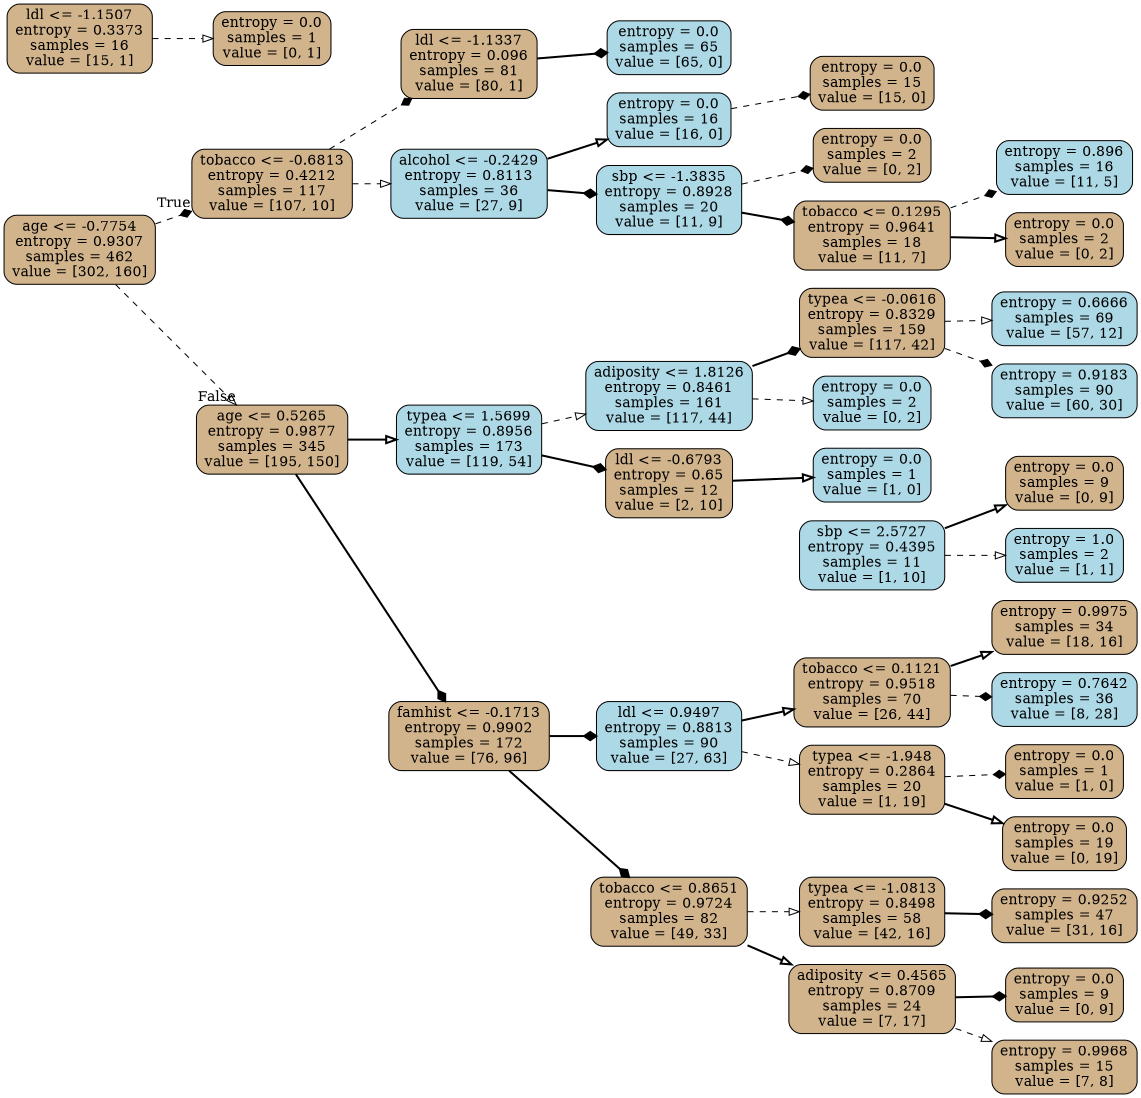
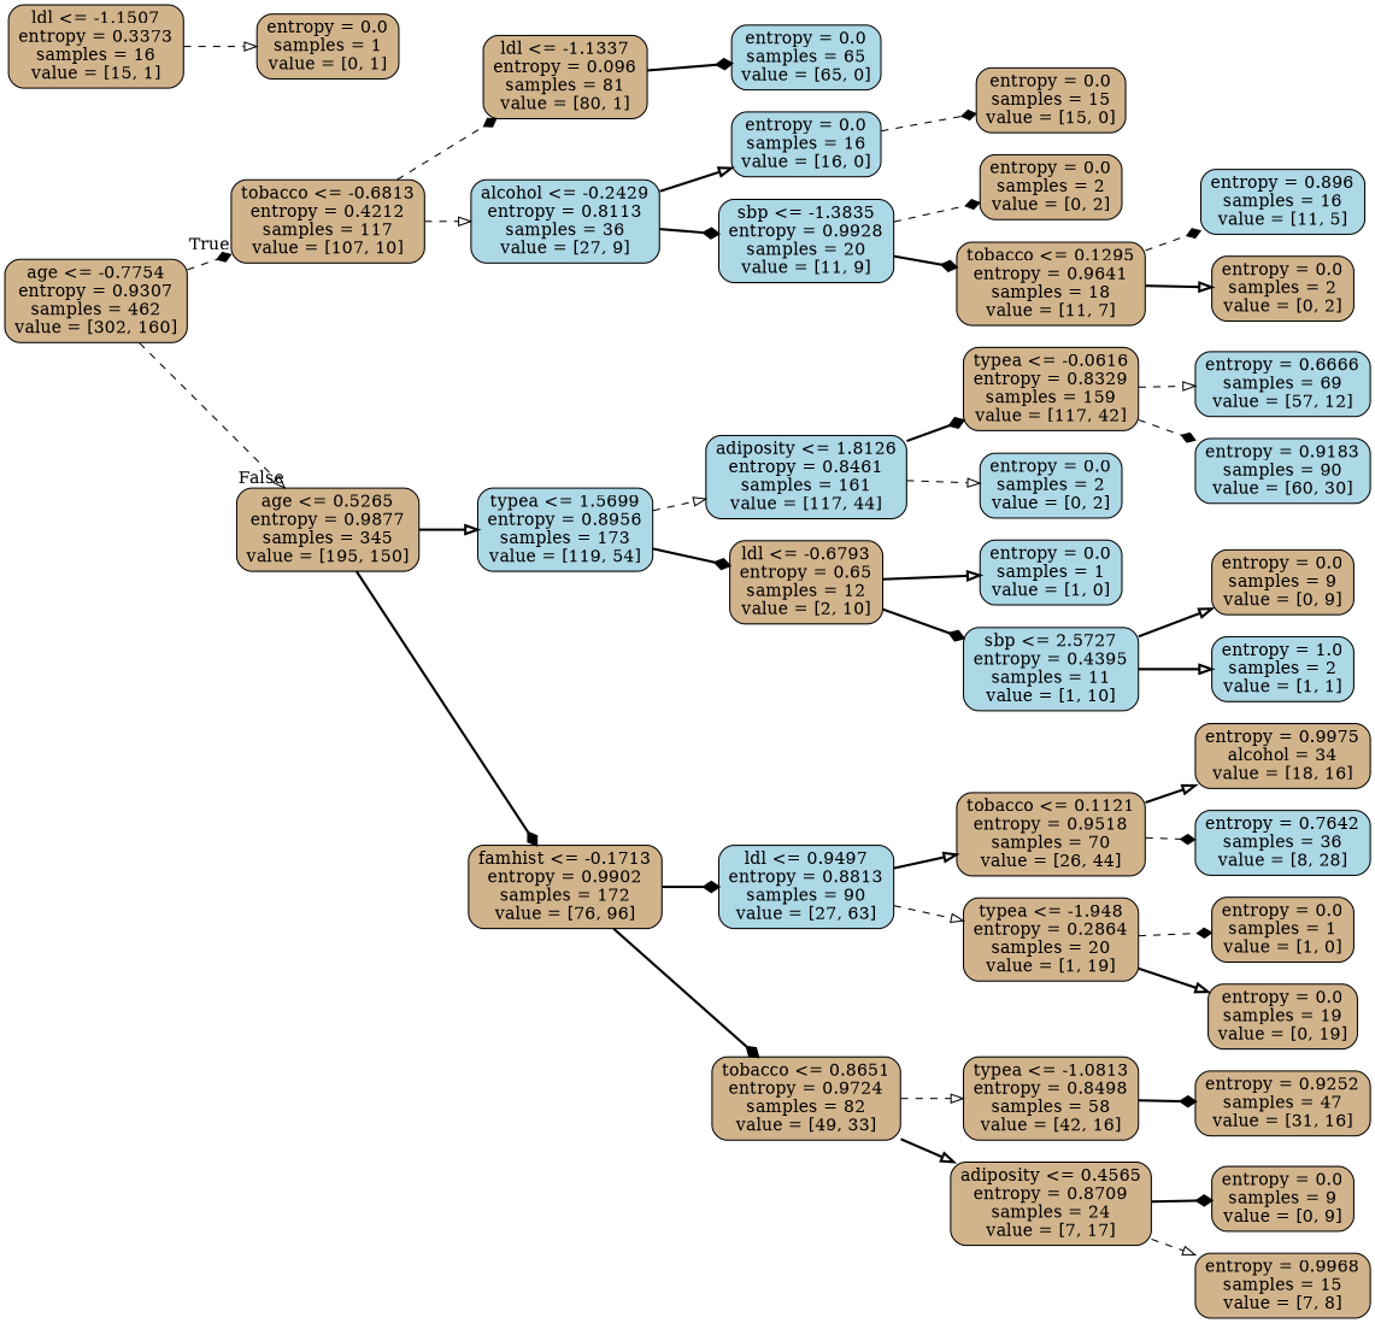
  digraph {
    fontname="DejaVu Serif"
    rankdir=LR
    node [color=black fillcolor=tan fontname="DejaVu Serif" shape=box style="filled, rounded"]
    edge [arrowhead=diamond fontname="DejaVu Serif" style=bold]
    n1 [label="age <= -0.7754\nentropy = 0.9307\nsamples = 462\nvalue = [302, 160]"]
    n2 [label="tobacco <= -0.6813\nentropy = 0.4212\nsamples = 117\nvalue = [107, 10]"]
    n3 [label="age <= 0.5265\nentropy = 0.9877\nsamples = 345\nvalue = [195, 150]"]
    n4 [label="ldl <= -1.1337\nentropy = 0.096\nsamples = 81\nvalue = [80, 1]"]
    n5 [fillcolor=lightblue label="alcohol <= -0.2429\nentropy = 0.8113\nsamples = 36\nvalue = [27, 9]"]
    n6 [fillcolor=lightblue label="typea <= 1.5699\nentropy = 0.8956\nsamples = 173\nvalue = [119, 54]"]
    n7 [label="famhist <= -0.1713\nentropy = 0.9902\nsamples = 172\nvalue = [76, 96]"]
    n8 [fillcolor=lightblue label="entropy = 0.0\nsamples = 65\nvalue = [65, 0]"]
    n9 [fillcolor=lightblue label="entropy = 0.0\nsamples = 16\nvalue = [16, 0]"]
-   n10 [fillcolor=lightblue label="sbp <= -1.3835\nentropy = 0.8928\nsamples = 20\nvalue = [11, 9]"]
+   n10 [fillcolor=lightblue label="sbp <= -1.3835\nentropy = 0.9928\nsamples = 20\nvalue = [11, 9]"]
    n11 [label="ldl <= -1.1507\nentropy = 0.3373\nsamples = 16\nvalue = [15, 1]"]
    n12 [label="entropy = 0.0\nsamples = 1\nvalue = [0, 1]"]
    n13 [label="entropy = 0.0\nsamples = 15\nvalue = [15, 0]"]
    n14 [label="entropy = 0.0\nsamples = 2\nvalue = [0, 2]"]
    n15 [label="tobacco <= 0.1295\nentropy = 0.9641\nsamples = 18\nvalue = [11, 7]"]
    n16 [fillcolor=lightblue label="entropy = 0.896\nsamples = 16\nvalue = [11, 5]"]
    n17 [label="entropy = 0.0\nsamples = 2\nvalue = [0, 2]"]
    n18 [fillcolor=lightblue label="adiposity <= 1.8126\nentropy = 0.8461\nsamples = 161\nvalue = [117, 44]"]
    n19 [label="ldl <= -0.6793\nentropy = 0.65\nsamples = 12\nvalue = [2, 10]"]
    n20 [fillcolor=lightblue label="ldl <= 0.9497\nentropy = 0.8813\nsamples = 90\nvalue = [27, 63]"]
    n21 [label="tobacco <= 0.8651\nentropy = 0.9724\nsamples = 82\nvalue = [49, 33]"]
    n22 [label="typea <= -0.0616\nentropy = 0.8329\nsamples = 159\nvalue = [117, 42]"]
    n23 [fillcolor=lightblue label="entropy = 0.0\nsamples = 2\nvalue = [0, 2]"]
    n24 [fillcolor=lightblue label="entropy = 0.0\nsamples = 1\nvalue = [1, 0]"]
    n25 [fillcolor=lightblue label="sbp <= 2.5727\nentropy = 0.4395\nsamples = 11\nvalue = [1, 10]"]
    n26 [fillcolor=lightblue label="entropy = 0.6666\nsamples = 69\nvalue = [57, 12]"]
    n27 [fillcolor=lightblue label="entropy = 0.9183\nsamples = 90\nvalue = [60, 30]"]
    n28 [label="entropy = 0.0\nsamples = 9\nvalue = [0, 9]"]
    n29 [fillcolor=lightblue label="entropy = 1.0\nsamples = 2\nvalue = [1, 1]"]
    n30 [label="tobacco <= 0.1121\nentropy = 0.9518\nsamples = 70\nvalue = [26, 44]"]
    n31 [label="typea <= -1.948\nentropy = 0.2864\nsamples = 20\nvalue = [1, 19]"]
    n32 [label="typea <= -1.0813\nentropy = 0.8498\nsamples = 58\nvalue = [42, 16]"]
    n33 [label="adiposity <= 0.4565\nentropy = 0.8709\nsamples = 24\nvalue = [7, 17]"]
-   n34 [label="entropy = 0.9975\nsamples = 34\nvalue = [18, 16]"]
+   n34 [label="entropy = 0.9975\nalcohol = 34\nvalue = [18, 16]"]
    n35 [fillcolor=lightblue label="entropy = 0.7642\nsamples = 36\nvalue = [8, 28]"]
    n36 [label="entropy = 0.0\nsamples = 1\nvalue = [1, 0]"]
    n37 [label="entropy = 0.0\nsamples = 19\nvalue = [0, 19]"]
    n38 [label="entropy = 0.9252\nsamples = 47\nvalue = [31, 16]"]
    n39 [label="entropy = 0.0\nsamples = 9\nvalue = [0, 9]"]
    n40 [label="entropy = 0.9968\nsamples = 15\nvalue = [7, 8]"]
    n1 -> n2 [headlabel=True labelangle=45 labeldistance=2.5 style=dashed]
    n1 -> n3 [arrowhead=onormal headlabel=False labelangle=-45 labeldistance=2.5 style=dashed]
    n2 -> n4 [style=dashed]
    n2 -> n5 [arrowhead=onormal style=dashed]
    n3 -> n6 [arrowhead=onormal]
    n3 -> n7
    n4 -> n8
    n5 -> n9 [arrowhead=onormal]
    n5 -> n10
    n6 -> n18 [arrowhead=onormal style=dashed]
    n6 -> n19
    n7 -> n20
    n7 -> n21
    n9 -> n13 [style=dashed]
    n10 -> n14 [style=dashed]
    n10 -> n15
    n11 -> n12 [arrowhead=onormal style=dashed]
    n15 -> n16 [style=dashed]
    n15 -> n17 [arrowhead=onormal]
    n18 -> n22
    n18 -> n23 [arrowhead=onormal style=dashed]
    n19 -> n24 [arrowhead=onormal]
+   n19 -> n25
    n20 -> n30 [arrowhead=onormal]
    n20 -> n31 [arrowhead=onormal style=dashed]
    n21 -> n32 [arrowhead=onormal style=dashed]
    n21 -> n33 [arrowhead=onormal]
    n22 -> n26 [arrowhead=onormal style=dashed]
    n22 -> n27 [style=dashed]
    n25 -> n28 [arrowhead=onormal]
-   n25 -> n29 [arrowhead=onormal style=dashed]
+   n25 -> n29 [arrowhead=onormal]
    n30 -> n34 [arrowhead=onormal]
    n30 -> n35 [style=dashed]
    n31 -> n36 [style=dashed]
    n31 -> n37 [arrowhead=onormal]
    n32 -> n38
    n33 -> n39
    n33 -> n40 [arrowhead=onormal style=dashed]
  }
